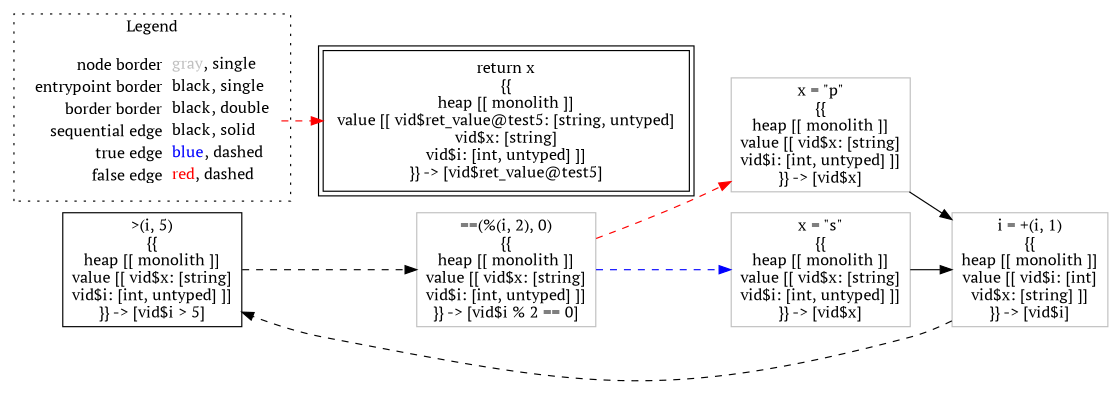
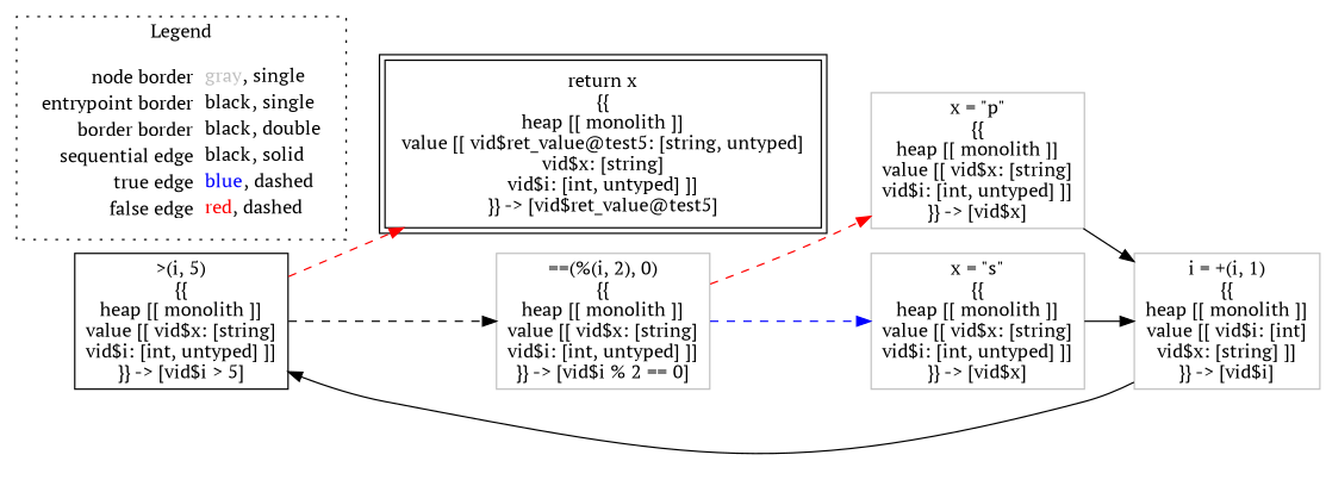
  digraph {
    fontname="PT Serif"
    rankdir=LR
    node [fontname="PT Serif" shape=rect color=gray]
    edge [color=black fontname="PT Serif" style=dashed]
    n1 [label=<<table border="0" cellpadding="2" cellspacing="0" cellborder="0"><tr><td align="right">node border&nbsp;</td><td align="left"><font color="gray">gray</font>, single</td></tr><tr><td align="right">entrypoint border&nbsp;</td><td align="left"><font color="black">black</font>, single</td></tr><tr><td align="right">border border&nbsp;</td><td align="left"><font color="black">black</font>, double</td></tr><tr><td align="right">sequential edge&nbsp;</td><td align="left"><font color="black">black</font>, solid</td></tr><tr><td align="right">true edge&nbsp;</td><td align="left"><font color="blue">blue</font>, dashed</td></tr><tr><td align="right">false edge&nbsp;</td><td align="left"><font color="red">red</font>, dashed</td></tr></table>> shape=plaintext color=""]
    n2 [color=black label=<&gt;(i, 5)<BR/>{{<BR/>heap [[ monolith ]]<BR/>value [[ vid$x: [string]<BR/>vid$i: [int, untyped] ]]<BR/>}} -&gt; [vid$i &gt; 5]>]
    n3 [label=<==(%(i, 2), 0)<BR/>{{<BR/>heap [[ monolith ]]<BR/>value [[ vid$x: [string]<BR/>vid$i: [int, untyped] ]]<BR/>}} -&gt; [vid$i % 2 == 0]>]
    n4 [color=black label=<return x<BR/>{{<BR/>heap [[ monolith ]]<BR/>value [[ vid$ret_value@test5: [string, untyped]<BR/>vid$x: [string]<BR/>vid$i: [int, untyped] ]]<BR/>}} -&gt; [vid$ret_value@test5]> peripheries=2]
    n5 [label=<x = &quot;p&quot;<BR/>{{<BR/>heap [[ monolith ]]<BR/>value [[ vid$x: [string]<BR/>vid$i: [int, untyped] ]]<BR/>}} -&gt; [vid$x]>]
    n6 [label=<x = &quot;s&quot;<BR/>{{<BR/>heap [[ monolith ]]<BR/>value [[ vid$x: [string]<BR/>vid$i: [int, untyped] ]]<BR/>}} -&gt; [vid$x]>]
    n7 [label=<i = +(i, 1)<BR/>{{<BR/>heap [[ monolith ]]<BR/>value [[ vid$i: [int]<BR/>vid$x: [string] ]]<BR/>}} -&gt; [vid$i]>]
    subgraph cluster_1 {
      label=Legend
      style=dotted
      n1
    }
    n2 -> n3
-   n1 -> n4 [color=red]
+   n2 -> n4 [color=red]
    n3 -> n5 [color=red]
    n3 -> n6 [color=blue]
    n5 -> n7 [style=""]
    n6 -> n7 [style=""]
-   n7 -> n2
+   n7 -> n2 [style=""]
  }
